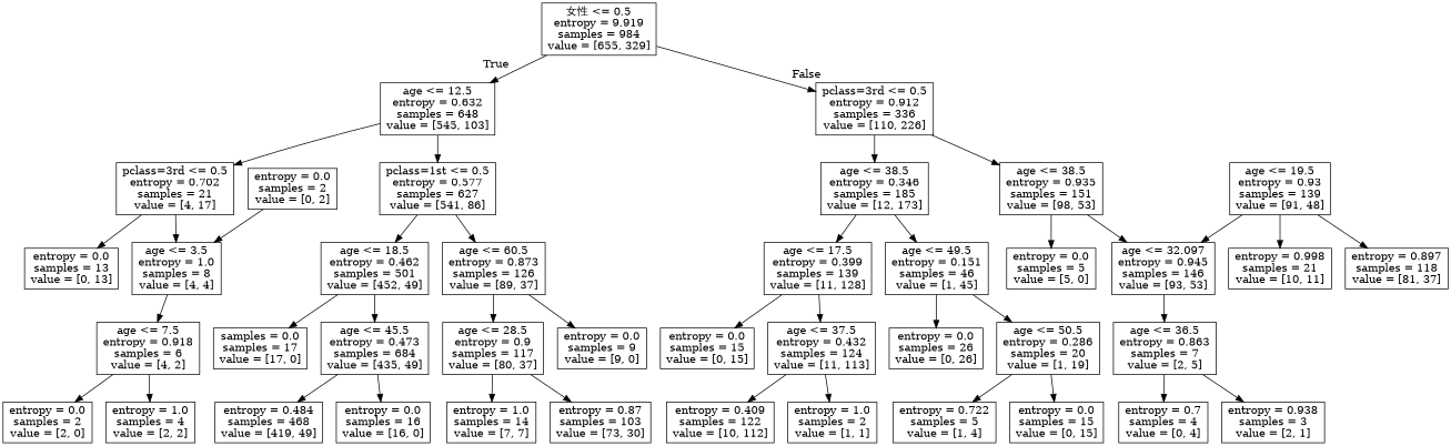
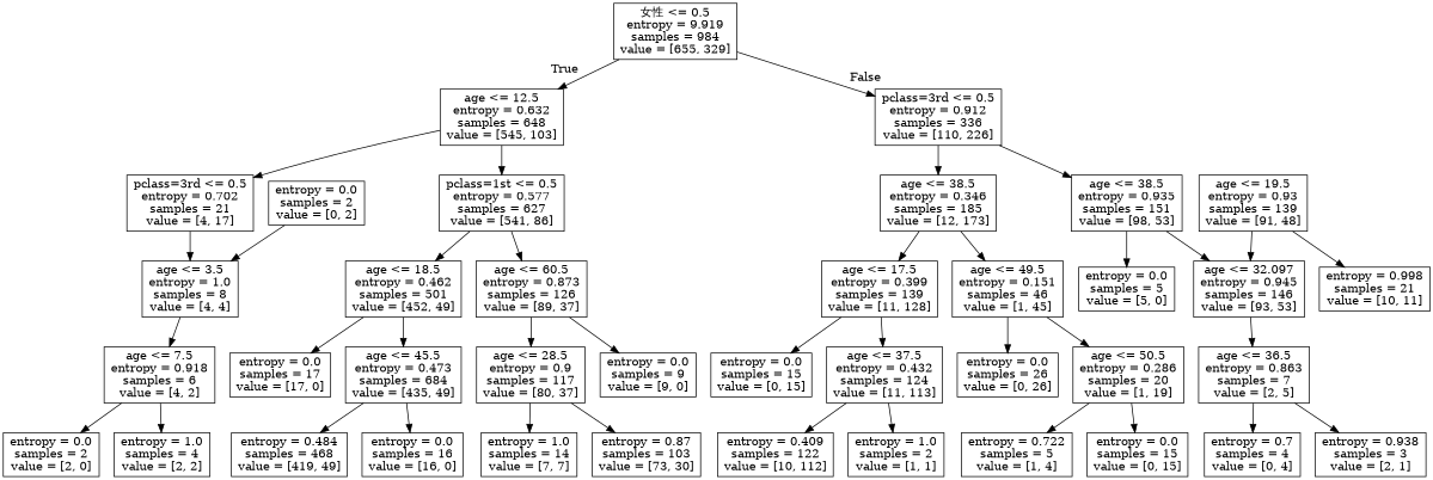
  digraph {
    node [shape=box]
    n1 [label="女性 <= 0.5\nentropy = 9.919\nsamples = 984\nvalue = [655, 329]"]
    n2 [label="age <= 12.5\nentropy = 0.632\nsamples = 648\nvalue = [545, 103]"]
    n3 [label="pclass=3rd <= 0.5\nentropy = 0.912\nsamples = 336\nvalue = [110, 226]"]
    n4 [label="pclass=3rd <= 0.5\nentropy = 0.702\nsamples = 21\nvalue = [4, 17]"]
    n5 [label="pclass=1st <= 0.5\nentropy = 0.577\nsamples = 627\nvalue = [541, 86]"]
    n6 [label="age <= 38.5\nentropy = 0.346\nsamples = 185\nvalue = [12, 173]"]
    n7 [label="age <= 38.5\nentropy = 0.935\nsamples = 151\nvalue = [98, 53]"]
-   n8 [label="entropy = 0.0\nsamples = 13\nvalue = [0, 13]"]
    n9 [label="age <= 3.5\nentropy = 1.0\nsamples = 8\nvalue = [4, 4]"]
    n10 [label="age <= 18.5\nentropy = 0.462\nsamples = 501\nvalue = [452, 49]"]
    n11 [label="age <= 60.5\nentropy = 0.873\nsamples = 126\nvalue = [89, 37]"]
    n12 [label="age <= 7.5\nentropy = 0.918\nsamples = 6\nvalue = [4, 2]"]
    n13 [label="entropy = 0.0\nsamples = 2\nvalue = [0, 2]"]
    n14 [label="entropy = 0.0\nsamples = 2\nvalue = [2, 0]"]
    n15 [label="entropy = 1.0\nsamples = 4\nvalue = [2, 2]"]
-   n16 [label="samples = 0.0\nsamples = 17\nvalue = [17, 0]"]
+   n16 [label="entropy = 0.0\nsamples = 17\nvalue = [17, 0]"]
    n17 [label="age <= 45.5\nentropy = 0.473\nsamples = 684\nvalue = [435, 49]"]
    n18 [label="age <= 28.5\nentropy = 0.9\nsamples = 117\nvalue = [80, 37]"]
    n19 [label="entropy = 0.0\nsamples = 9\nvalue = [9, 0]"]
    n20 [label="entropy = 0.484\nsamples = 468\nvalue = [419, 49]"]
    n21 [label="entropy = 0.0\nsamples = 16\nvalue = [16, 0]"]
    n22 [label="entropy = 1.0\nsamples = 14\nvalue = [7, 7]"]
    n23 [label="entropy = 0.87\nsamples = 103\nvalue = [73, 30]"]
    n24 [label="age <= 17.5\nentropy = 0.399\nsamples = 139\nvalue = [11, 128]"]
    n25 [label="age <= 49.5\nentropy = 0.151\nsamples = 46\nvalue = [1, 45]"]
    n26 [label="age <= 32.097\nentropy = 0.945\nsamples = 146\nvalue = [93, 53]"]
    n27 [label="entropy = 0.0\nsamples = 5\nvalue = [5, 0]"]
    n28 [label="entropy = 0.0\nsamples = 15\nvalue = [0, 15]"]
    n29 [label="age <= 37.5\nentropy = 0.432\nsamples = 124\nvalue = [11, 113]"]
    n30 [label="entropy = 0.0\nsamples = 26\nvalue = [0, 26]"]
    n31 [label="age <= 50.5\nentropy = 0.286\nsamples = 20\nvalue = [1, 19]"]
    n32 [label="entropy = 0.409\nsamples = 122\nvalue = [10, 112]"]
    n33 [label="entropy = 1.0\nsamples = 2\nvalue = [1, 1]"]
    n34 [label="entropy = 0.722\nsamples = 5\nvalue = [1, 4]"]
    n35 [label="entropy = 0.0\nsamples = 15\nvalue = [0, 15]"]
    n36 [label="age <= 36.5\nentropy = 0.863\nsamples = 7\nvalue = [2, 5]"]
    n37 [label="age <= 19.5\nentropy = 0.93\nsamples = 139\nvalue = [91, 48]"]
    n38 [label="entropy = 0.998\nsamples = 21\nvalue = [10, 11]"]
-   n39 [label="entropy = 0.897\nsamples = 118\nvalue = [81, 37]"]
    n40 [label="entropy = 0.7\nsamples = 4\nvalue = [0, 4]"]
    n41 [label="entropy = 0.938\nsamples = 3\nvalue = [2, 1]"]
    n1 -> n2 [headlabel=True labelangle=45 labeldistance=2.5]
    n1 -> n3 [headlabel=False labelangle=-45 labeldistance=2.5]
    n2 -> n4
    n2 -> n5
    n3 -> n6
    n3 -> n7
-   n4 -> n8
    n4 -> n9
    n5 -> n10
    n5 -> n11
    n6 -> n24
    n6 -> n25
    n7 -> n26
    n7 -> n27
    n9 -> n12
    n10 -> n16
    n10 -> n17
    n11 -> n18
    n11 -> n19
    n12 -> n14
    n12 -> n15
    n13 -> n9
    n17 -> n20
    n17 -> n21
    n18 -> n22
    n18 -> n23
    n24 -> n28
    n24 -> n29
    n25 -> n30
    n25 -> n31
    n26 -> n36
    n29 -> n32
    n29 -> n33
    n31 -> n34
    n31 -> n35
    n36 -> n40
    n36 -> n41
    n37 -> n26
    n37 -> n38
-   n37 -> n39
  }
